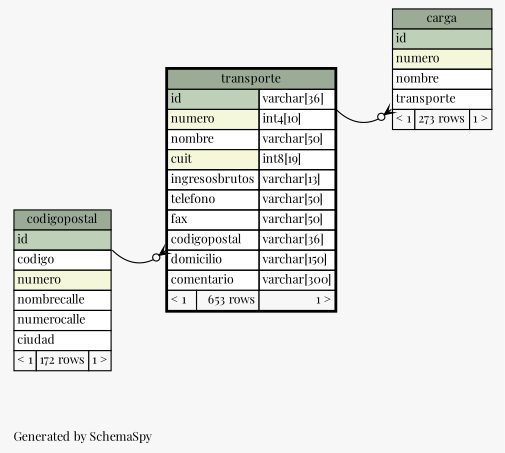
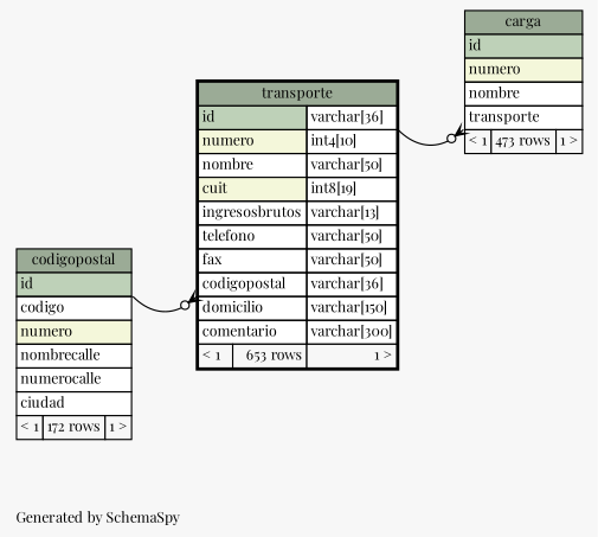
  digraph {
    bgcolor="#f7f7f7"
    fontname="Playfair Display"
    fontsize=11
    label="\nGenerated by SchemaSpy"
    labeljust=l
    nodesep=0.18
    rankdir=RL
    ranksep=0.46
    node [fontname="Playfair Display" fontsize=11 shape=plaintext]
    edge [arrowhead=none arrowsize=0.8 arrowtail=crowodot dir=back fontname="Playfair Display"]
-   n1 [label=<     <TABLE BORDER="0" CELLBORDER="1" CELLSPACING="0" BGCOLOR="#ffffff">       <TR><TD COLSPAN="3" BGCOLOR="#9bab96" ALIGN="CENTER">carga</TD></TR>       <TR><TD PORT="id" COLSPAN="3" BGCOLOR="#bed1b8" ALIGN="LEFT">id</TD></TR>       <TR><TD PORT="numero" COLSPAN="3" BGCOLOR="#f4f7da" ALIGN="LEFT">numero</TD></TR>       <TR><TD PORT="nombre" COLSPAN="3" ALIGN="LEFT">nombre</TD></TR>       <TR><TD PORT="transporte" COLSPAN="3" ALIGN="LEFT">transporte</TD></TR>       <TR><TD ALIGN="LEFT" BGCOLOR="#f7f7f7">&lt; 1</TD><TD ALIGN="RIGHT" BGCOLOR="#f7f7f7">273 rows</TD><TD ALIGN="RIGHT" BGCOLOR="#f7f7f7">1 &gt;</TD></TR>     </TABLE>>]
+   n1 [label=<     <TABLE BORDER="0" CELLBORDER="1" CELLSPACING="0" BGCOLOR="#ffffff">       <TR><TD COLSPAN="3" BGCOLOR="#9bab96" ALIGN="CENTER">carga</TD></TR>       <TR><TD PORT="id" COLSPAN="3" BGCOLOR="#bed1b8" ALIGN="LEFT">id</TD></TR>       <TR><TD PORT="numero" COLSPAN="3" BGCOLOR="#f4f7da" ALIGN="LEFT">numero</TD></TR>       <TR><TD PORT="nombre" COLSPAN="3" ALIGN="LEFT">nombre</TD></TR>       <TR><TD PORT="transporte" COLSPAN="3" ALIGN="LEFT">transporte</TD></TR>       <TR><TD ALIGN="LEFT" BGCOLOR="#f7f7f7">&lt; 1</TD><TD ALIGN="RIGHT" BGCOLOR="#f7f7f7">473 rows</TD><TD ALIGN="RIGHT" BGCOLOR="#f7f7f7">1 &gt;</TD></TR>     </TABLE>>]
    n2 [label=<     <TABLE BORDER="2" CELLBORDER="1" CELLSPACING="0" BGCOLOR="#ffffff">       <TR><TD COLSPAN="3" BGCOLOR="#9bab96" ALIGN="CENTER">transporte</TD></TR>       <TR><TD PORT="id" COLSPAN="2" BGCOLOR="#bed1b8" ALIGN="LEFT">id</TD><TD PORT="id.type" ALIGN="LEFT">varchar[36]</TD></TR>       <TR><TD PORT="numero" COLSPAN="2" BGCOLOR="#f4f7da" ALIGN="LEFT">numero</TD><TD PORT="numero.type" ALIGN="LEFT">int4[10]</TD></TR>       <TR><TD PORT="nombre" COLSPAN="2" ALIGN="LEFT">nombre</TD><TD PORT="nombre.type" ALIGN="LEFT">varchar[50]</TD></TR>       <TR><TD PORT="cuit" COLSPAN="2" BGCOLOR="#f4f7da" ALIGN="LEFT">cuit</TD><TD PORT="cuit.type" ALIGN="LEFT">int8[19]</TD></TR>       <TR><TD PORT="ingresosbrutos" COLSPAN="2" ALIGN="LEFT">ingresosbrutos</TD><TD PORT="ingresosbrutos.type" ALIGN="LEFT">varchar[13]</TD></TR>       <TR><TD PORT="telefono" COLSPAN="2" ALIGN="LEFT">telefono</TD><TD PORT="telefono.type" ALIGN="LEFT">varchar[50]</TD></TR>       <TR><TD PORT="fax" COLSPAN="2" ALIGN="LEFT">fax</TD><TD PORT="fax.type" ALIGN="LEFT">varchar[50]</TD></TR>       <TR><TD PORT="codigopostal" COLSPAN="2" ALIGN="LEFT">codigopostal</TD><TD PORT="codigopostal.type" ALIGN="LEFT">varchar[36]</TD></TR>       <TR><TD PORT="domicilio" COLSPAN="2" ALIGN="LEFT">domicilio</TD><TD PORT="domicilio.type" ALIGN="LEFT">varchar[150]</TD></TR>       <TR><TD PORT="comentario" COLSPAN="2" ALIGN="LEFT">comentario</TD><TD PORT="comentario.type" ALIGN="LEFT">varchar[300]</TD></TR>       <TR><TD ALIGN="LEFT" BGCOLOR="#f7f7f7">&lt; 1</TD><TD ALIGN="RIGHT" BGCOLOR="#f7f7f7">653 rows</TD><TD ALIGN="RIGHT" BGCOLOR="#f7f7f7">1 &gt;</TD></TR>     </TABLE>>]
    n3 [label=<     <TABLE BORDER="0" CELLBORDER="1" CELLSPACING="0" BGCOLOR="#ffffff">       <TR><TD COLSPAN="3" BGCOLOR="#9bab96" ALIGN="CENTER">codigopostal</TD></TR>       <TR><TD PORT="id" COLSPAN="3" BGCOLOR="#bed1b8" ALIGN="LEFT">id</TD></TR>       <TR><TD PORT="codigo" COLSPAN="3" ALIGN="LEFT">codigo</TD></TR>       <TR><TD PORT="numero" COLSPAN="3" BGCOLOR="#f4f7da" ALIGN="LEFT">numero</TD></TR>       <TR><TD PORT="nombrecalle" COLSPAN="3" ALIGN="LEFT">nombrecalle</TD></TR>       <TR><TD PORT="numerocalle" COLSPAN="3" ALIGN="LEFT">numerocalle</TD></TR>       <TR><TD PORT="ciudad" COLSPAN="3" ALIGN="LEFT">ciudad</TD></TR>       <TR><TD ALIGN="LEFT" BGCOLOR="#f7f7f7">&lt; 1</TD><TD ALIGN="RIGHT" BGCOLOR="#f7f7f7">172 rows</TD><TD ALIGN="RIGHT" BGCOLOR="#f7f7f7">1 &gt;</TD></TR>     </TABLE>>]
    n1 -> n2 [headport="id.type:se" tailport="transporte:sw"]
    n2 -> n3 [headport="id:se" tailport="codigopostal:sw"]
  }
